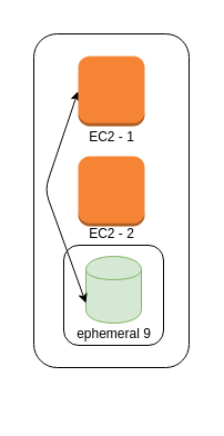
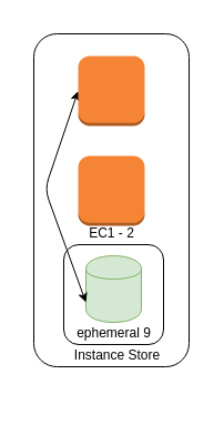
  <mxCell id="0" />
  <mxCell id="1" parent="0" />
  <mxCell id="2" value="" style="rounded=0;whiteSpace=wrap;html=1;fontSize=14;strokeColor=#FEFFFA;" parent="1" vertex="1"><mxGeometry x="20" y="20" width="160" height="350" as="geometry" /></mxCell>
  <mxCell id="3" value="" style="rounded=1;whiteSpace=wrap;html=1;" parent="1" vertex="1"><mxGeometry x="30" y="30" width="140" height="300" as="geometry" /></mxCell>
  <mxCell id="4" value="" style="rounded=1;whiteSpace=wrap;html=1;" parent="1" vertex="1"><mxGeometry x="57" y="220" width="90" height="90" as="geometry" /></mxCell>
  <mxCell id="5" value="" style="shape=cylinder;whiteSpace=wrap;html=1;boundedLbl=1;backgroundOutline=1;fillColor=#d5e8d4;strokeColor=#82b366;" parent="1" vertex="1"><mxGeometry x="77" y="230" width="50" height="60" as="geometry" /></mxCell>
+ <mxCell id="6" value="Instance Store" style="text;html=1;strokeColor=none;fillColor=none;align=center;verticalAlign=middle;whiteSpace=wrap;rounded=0;" parent="1" vertex="1"><mxGeometry x="57.5" y="310" width="95" height="20" as="geometry" /></mxCell>
  <mxCell id="7" value="ephemeral 9" style="text;html=1;strokeColor=none;fillColor=none;align=center;verticalAlign=middle;whiteSpace=wrap;rounded=0;" parent="1" vertex="1"><mxGeometry x="54.5" y="290" width="95" height="20" as="geometry" /></mxCell>
  <mxCell id="8" value="" style="endArrow=classic;startArrow=classic;html=1;exitX=0;exitY=0.5;exitDx=0;exitDy=0;entryX=0;entryY=0.7;entryDx=0;entryDy=0;exitPerimeter=0;" parent="1" source="9" target="5" edge="1"><mxGeometry width="50" height="50" relative="1" as="geometry"><mxPoint x="70" y="70" as="sourcePoint" /><mxPoint x="280" y="190" as="targetPoint" /><Array as="points"><mxPoint x="40" y="170" /></Array></mxGeometry></mxCell>
  <mxCell id="9" value="" style="outlineConnect=0;dashed=0;verticalLabelPosition=bottom;verticalAlign=top;align=center;html=1;shape=mxgraph.aws3.instance;fillColor=#F58534;gradientColor=none;strokeColor=#4D4D4D;" vertex="1" parent="1"><mxGeometry x="70" y="50" width="60" height="63" as="geometry" /></mxCell>
  <mxCell id="10" value="" style="outlineConnect=0;dashed=0;verticalLabelPosition=bottom;verticalAlign=top;align=center;html=1;shape=mxgraph.aws3.instance;fillColor=#F58534;gradientColor=none;strokeColor=#4D4D4D;" vertex="1" parent="1"><mxGeometry x="70" y="140" width="60" height="63" as="geometry" /></mxCell>
- <mxCell id="11" value="EC2 - 1" style="text;html=1;strokeColor=none;fillColor=none;align=center;verticalAlign=middle;whiteSpace=wrap;rounded=0;" vertex="1" parent="1"><mxGeometry x="52.5" y="113" width="95" height="20" as="geometry" /></mxCell>
- <mxCell id="12" value="EC2 - 2" style="text;html=1;strokeColor=none;fillColor=none;align=center;verticalAlign=middle;whiteSpace=wrap;rounded=0;" vertex="1" parent="1"><mxGeometry x="52.5" y="200" width="95" height="20" as="geometry" /></mxCell>
+ <mxCell id="12" value="EC1 - 2" style="text;html=1;strokeColor=none;fillColor=none;align=center;verticalAlign=middle;whiteSpace=wrap;rounded=0;" vertex="1" parent="1"><mxGeometry x="52.5" y="200" width="95" height="20" as="geometry" /></mxCell>
